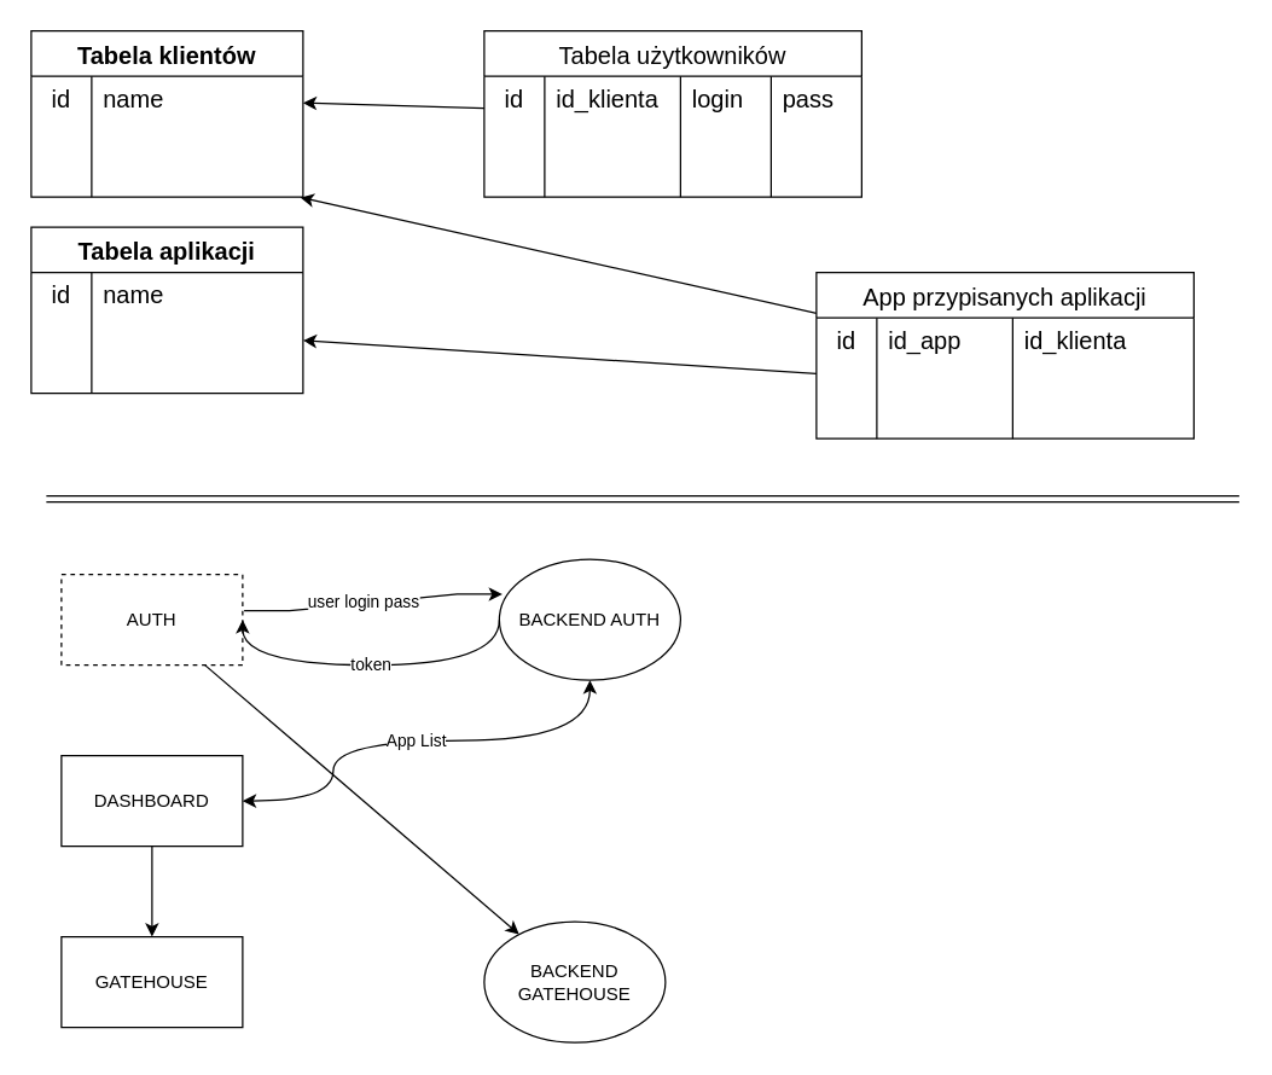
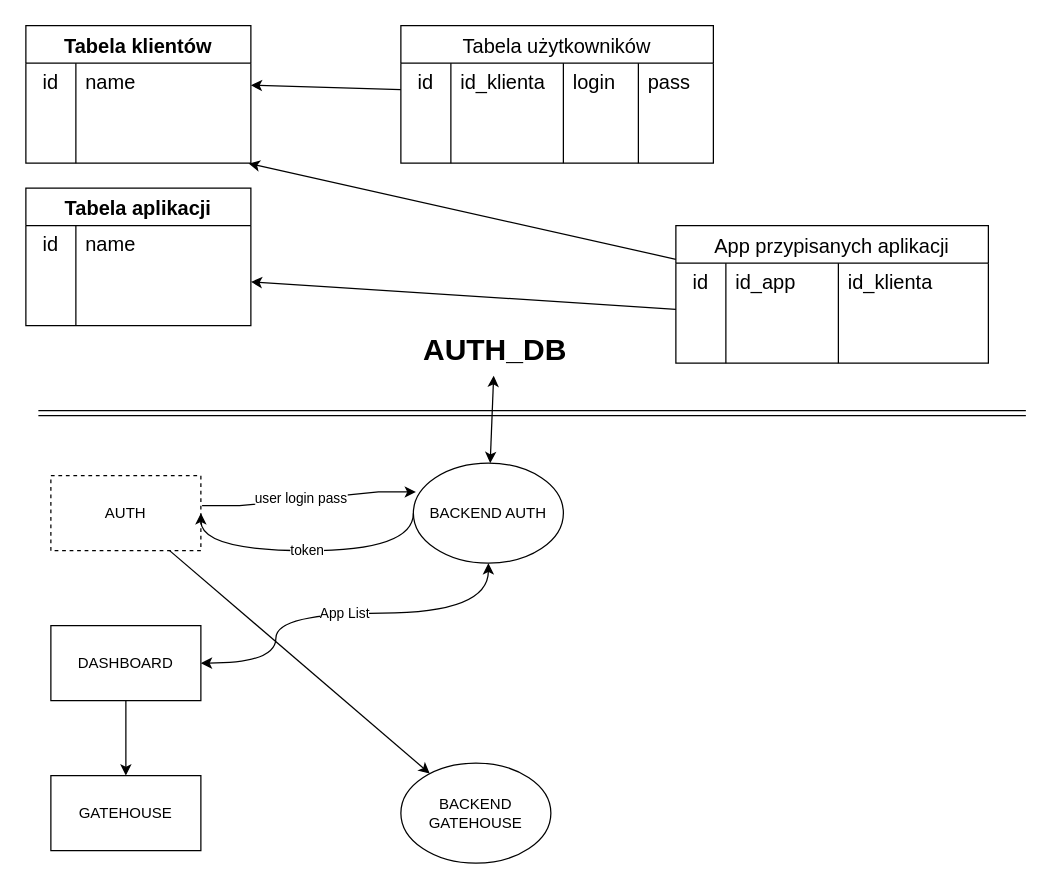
  <mxCell id="0" />
  <mxCell id="1" parent="0" />
  <mxCell id="2" value="Tabela klientów" style="shape=table;startSize=30;container=1;collapsible=0;childLayout=tableLayout;fixedRows=1;rowLines=0;fontStyle=1;strokeColor=default;fontSize=16;" vertex="1" parent="1"><mxGeometry x="20" y="20" width="180" height="110" as="geometry" /></mxCell>
  <mxCell id="3" value="" style="shape=tableRow;horizontal=0;startSize=0;swimlaneHead=0;swimlaneBody=0;top=0;left=0;bottom=0;right=0;collapsible=0;dropTarget=0;fillColor=none;points=[[0,0.5],[1,0.5]];portConstraint=eastwest;strokeColor=inherit;fontSize=16;" vertex="1" parent="2"><mxGeometry y="30" width="180" height="30" as="geometry" /></mxCell>
  <mxCell id="4" value="id" style="shape=partialRectangle;html=1;whiteSpace=wrap;connectable=0;fillColor=none;top=0;left=0;bottom=0;right=0;overflow=hidden;pointerEvents=1;strokeColor=inherit;fontSize=16;" vertex="1" parent="3"><mxGeometry width="40" height="30" as="geometry"><mxRectangle width="40" height="30" as="alternateBounds" /></mxGeometry></mxCell>
  <mxCell id="5" value="name" style="shape=partialRectangle;html=1;whiteSpace=wrap;connectable=0;fillColor=none;top=0;left=0;bottom=0;right=0;align=left;spacingLeft=6;overflow=hidden;strokeColor=inherit;fontSize=16;" vertex="1" parent="3"><mxGeometry x="40" width="140" height="30" as="geometry"><mxRectangle width="140" height="30" as="alternateBounds" /></mxGeometry></mxCell>
  <mxCell id="6" value="" style="shape=tableRow;horizontal=0;startSize=0;swimlaneHead=0;swimlaneBody=0;top=0;left=0;bottom=0;right=0;collapsible=0;dropTarget=0;fillColor=none;points=[[0,0.5],[1,0.5]];portConstraint=eastwest;strokeColor=inherit;fontSize=16;" vertex="1" parent="2"><mxGeometry y="60" width="180" height="30" as="geometry" /></mxCell>
  <mxCell id="7" value="" style="shape=partialRectangle;html=1;whiteSpace=wrap;connectable=0;fillColor=none;top=0;left=0;bottom=0;right=0;overflow=hidden;strokeColor=inherit;fontSize=16;" vertex="1" parent="6"><mxGeometry width="40" height="30" as="geometry"><mxRectangle width="40" height="30" as="alternateBounds" /></mxGeometry></mxCell>
  <mxCell id="8" value="" style="shape=partialRectangle;html=1;whiteSpace=wrap;connectable=0;fillColor=none;top=0;left=0;bottom=0;right=0;align=left;spacingLeft=6;overflow=hidden;strokeColor=inherit;fontSize=16;" vertex="1" parent="6"><mxGeometry x="40" width="140" height="30" as="geometry"><mxRectangle width="140" height="30" as="alternateBounds" /></mxGeometry></mxCell>
  <mxCell id="9" value="" style="shape=tableRow;horizontal=0;startSize=0;swimlaneHead=0;swimlaneBody=0;top=0;left=0;bottom=0;right=0;collapsible=0;dropTarget=0;fillColor=none;points=[[0,0.5],[1,0.5]];portConstraint=eastwest;strokeColor=inherit;fontSize=16;" vertex="1" parent="2"><mxGeometry y="90" width="180" height="20" as="geometry" /></mxCell>
  <mxCell id="10" value="" style="shape=partialRectangle;html=1;whiteSpace=wrap;connectable=0;fillColor=none;top=0;left=0;bottom=0;right=0;overflow=hidden;strokeColor=inherit;fontSize=16;" vertex="1" parent="9"><mxGeometry width="40" height="20" as="geometry"><mxRectangle width="40" height="20" as="alternateBounds" /></mxGeometry></mxCell>
  <mxCell id="11" value="" style="shape=partialRectangle;html=1;whiteSpace=wrap;connectable=0;fillColor=none;top=0;left=0;bottom=0;right=0;align=left;spacingLeft=6;overflow=hidden;strokeColor=inherit;fontSize=16;" vertex="1" parent="9"><mxGeometry x="40" width="140" height="20" as="geometry"><mxRectangle width="140" height="20" as="alternateBounds" /></mxGeometry></mxCell>
  <mxCell id="12" style="edgeStyle=none;rounded=0;orthogonalLoop=1;jettySize=auto;html=1;" edge="1" parent="1" source="13" target="3"><mxGeometry relative="1" as="geometry" /></mxCell>
  <mxCell id="13" value="Tabela użytkowników" style="shape=table;startSize=30;container=1;collapsible=0;childLayout=tableLayout;fixedRows=1;rowLines=0;fontStyle=0;strokeColor=default;fontSize=16;" vertex="1" parent="1"><mxGeometry x="320" y="20" width="250" height="110" as="geometry" /></mxCell>
  <mxCell id="14" value="" style="shape=tableRow;horizontal=0;startSize=0;swimlaneHead=0;swimlaneBody=0;top=0;left=0;bottom=0;right=0;collapsible=0;dropTarget=0;fillColor=none;points=[[0,0.5],[1,0.5]];portConstraint=eastwest;strokeColor=inherit;fontSize=16;" vertex="1" parent="13"><mxGeometry y="30" width="250" height="30" as="geometry" /></mxCell>
  <mxCell id="15" value="id" style="shape=partialRectangle;html=1;whiteSpace=wrap;connectable=0;fillColor=none;top=0;left=0;bottom=0;right=0;overflow=hidden;pointerEvents=1;strokeColor=inherit;fontSize=16;" vertex="1" parent="14"><mxGeometry width="40" height="30" as="geometry"><mxRectangle width="40" height="30" as="alternateBounds" /></mxGeometry></mxCell>
  <mxCell id="16" value="id_klienta" style="shape=partialRectangle;html=1;whiteSpace=wrap;connectable=0;fillColor=none;top=0;left=0;bottom=0;right=0;align=left;spacingLeft=6;overflow=hidden;strokeColor=inherit;fontSize=16;" vertex="1" parent="14"><mxGeometry x="40" width="90" height="30" as="geometry"><mxRectangle width="90" height="30" as="alternateBounds" /></mxGeometry></mxCell>
  <mxCell id="17" value="login" style="shape=partialRectangle;html=1;whiteSpace=wrap;connectable=0;fillColor=none;top=0;left=0;bottom=0;right=0;align=left;spacingLeft=6;overflow=hidden;strokeColor=inherit;fontSize=16;" vertex="1" parent="14"><mxGeometry x="130" width="60" height="30" as="geometry"><mxRectangle width="60" height="30" as="alternateBounds" /></mxGeometry></mxCell>
  <mxCell id="18" value="pass" style="shape=partialRectangle;html=1;whiteSpace=wrap;connectable=0;fillColor=none;top=0;left=0;bottom=0;right=0;align=left;spacingLeft=6;overflow=hidden;strokeColor=inherit;fontSize=16;" vertex="1" parent="14"><mxGeometry x="190" width="60" height="30" as="geometry"><mxRectangle width="60" height="30" as="alternateBounds" /></mxGeometry></mxCell>
  <mxCell id="19" value="" style="shape=tableRow;horizontal=0;startSize=0;swimlaneHead=0;swimlaneBody=0;top=0;left=0;bottom=0;right=0;collapsible=0;dropTarget=0;fillColor=none;points=[[0,0.5],[1,0.5]];portConstraint=eastwest;strokeColor=inherit;fontSize=16;" vertex="1" parent="13"><mxGeometry y="60" width="250" height="30" as="geometry" /></mxCell>
  <mxCell id="20" value="" style="shape=partialRectangle;html=1;whiteSpace=wrap;connectable=0;fillColor=none;top=0;left=0;bottom=0;right=0;overflow=hidden;strokeColor=inherit;fontSize=16;" vertex="1" parent="19"><mxGeometry width="40" height="30" as="geometry"><mxRectangle width="40" height="30" as="alternateBounds" /></mxGeometry></mxCell>
  <mxCell id="21" style="shape=partialRectangle;html=1;whiteSpace=wrap;connectable=0;fillColor=none;top=0;left=0;bottom=0;right=0;align=left;spacingLeft=6;overflow=hidden;strokeColor=inherit;fontSize=16;" vertex="1" parent="19"><mxGeometry x="40" width="90" height="30" as="geometry"><mxRectangle width="90" height="30" as="alternateBounds" /></mxGeometry></mxCell>
  <mxCell id="22" value="" style="shape=partialRectangle;html=1;whiteSpace=wrap;connectable=0;fillColor=none;top=0;left=0;bottom=0;right=0;align=left;spacingLeft=6;overflow=hidden;strokeColor=inherit;fontSize=16;" vertex="1" parent="19"><mxGeometry x="130" width="60" height="30" as="geometry"><mxRectangle width="60" height="30" as="alternateBounds" /></mxGeometry></mxCell>
  <mxCell id="23" style="shape=partialRectangle;html=1;whiteSpace=wrap;connectable=0;fillColor=none;top=0;left=0;bottom=0;right=0;align=left;spacingLeft=6;overflow=hidden;strokeColor=inherit;fontSize=16;" vertex="1" parent="19"><mxGeometry x="190" width="60" height="30" as="geometry"><mxRectangle width="60" height="30" as="alternateBounds" /></mxGeometry></mxCell>
  <mxCell id="24" value="" style="shape=tableRow;horizontal=0;startSize=0;swimlaneHead=0;swimlaneBody=0;top=0;left=0;bottom=0;right=0;collapsible=0;dropTarget=0;fillColor=none;points=[[0,0.5],[1,0.5]];portConstraint=eastwest;strokeColor=inherit;fontSize=16;" vertex="1" parent="13"><mxGeometry y="90" width="250" height="20" as="geometry" /></mxCell>
  <mxCell id="25" value="" style="shape=partialRectangle;html=1;whiteSpace=wrap;connectable=0;fillColor=none;top=0;left=0;bottom=0;right=0;overflow=hidden;strokeColor=inherit;fontSize=16;" vertex="1" parent="24"><mxGeometry width="40" height="20" as="geometry"><mxRectangle width="40" height="20" as="alternateBounds" /></mxGeometry></mxCell>
  <mxCell id="26" style="shape=partialRectangle;html=1;whiteSpace=wrap;connectable=0;fillColor=none;top=0;left=0;bottom=0;right=0;align=left;spacingLeft=6;overflow=hidden;strokeColor=inherit;fontSize=16;" vertex="1" parent="24"><mxGeometry x="40" width="90" height="20" as="geometry"><mxRectangle width="90" height="20" as="alternateBounds" /></mxGeometry></mxCell>
  <mxCell id="27" value="" style="shape=partialRectangle;html=1;whiteSpace=wrap;connectable=0;fillColor=none;top=0;left=0;bottom=0;right=0;align=left;spacingLeft=6;overflow=hidden;strokeColor=inherit;fontSize=16;" vertex="1" parent="24"><mxGeometry x="130" width="60" height="20" as="geometry"><mxRectangle width="60" height="20" as="alternateBounds" /></mxGeometry></mxCell>
  <mxCell id="28" style="shape=partialRectangle;html=1;whiteSpace=wrap;connectable=0;fillColor=none;top=0;left=0;bottom=0;right=0;align=left;spacingLeft=6;overflow=hidden;strokeColor=inherit;fontSize=16;" vertex="1" parent="24"><mxGeometry x="190" width="60" height="20" as="geometry"><mxRectangle width="60" height="20" as="alternateBounds" /></mxGeometry></mxCell>
  <mxCell id="29" value="Tabela aplikacji" style="shape=table;startSize=30;container=1;collapsible=0;childLayout=tableLayout;fixedRows=1;rowLines=0;fontStyle=1;strokeColor=default;fontSize=16;" vertex="1" parent="1"><mxGeometry x="20" y="150" width="180" height="110" as="geometry" /></mxCell>
  <mxCell id="30" value="" style="shape=tableRow;horizontal=0;startSize=0;swimlaneHead=0;swimlaneBody=0;top=0;left=0;bottom=0;right=0;collapsible=0;dropTarget=0;fillColor=none;points=[[0,0.5],[1,0.5]];portConstraint=eastwest;strokeColor=inherit;fontSize=16;" vertex="1" parent="29"><mxGeometry y="30" width="180" height="30" as="geometry" /></mxCell>
  <mxCell id="31" value="id" style="shape=partialRectangle;html=1;whiteSpace=wrap;connectable=0;fillColor=none;top=0;left=0;bottom=0;right=0;overflow=hidden;pointerEvents=1;strokeColor=inherit;fontSize=16;" vertex="1" parent="30"><mxGeometry width="40" height="30" as="geometry"><mxRectangle width="40" height="30" as="alternateBounds" /></mxGeometry></mxCell>
  <mxCell id="32" value="name" style="shape=partialRectangle;html=1;whiteSpace=wrap;connectable=0;fillColor=none;top=0;left=0;bottom=0;right=0;align=left;spacingLeft=6;overflow=hidden;strokeColor=inherit;fontSize=16;" vertex="1" parent="30"><mxGeometry x="40" width="140" height="30" as="geometry"><mxRectangle width="140" height="30" as="alternateBounds" /></mxGeometry></mxCell>
  <mxCell id="33" value="" style="shape=tableRow;horizontal=0;startSize=0;swimlaneHead=0;swimlaneBody=0;top=0;left=0;bottom=0;right=0;collapsible=0;dropTarget=0;fillColor=none;points=[[0,0.5],[1,0.5]];portConstraint=eastwest;strokeColor=inherit;fontSize=16;" vertex="1" parent="29"><mxGeometry y="60" width="180" height="30" as="geometry" /></mxCell>
  <mxCell id="34" value="" style="shape=partialRectangle;html=1;whiteSpace=wrap;connectable=0;fillColor=none;top=0;left=0;bottom=0;right=0;overflow=hidden;strokeColor=inherit;fontSize=16;" vertex="1" parent="33"><mxGeometry width="40" height="30" as="geometry"><mxRectangle width="40" height="30" as="alternateBounds" /></mxGeometry></mxCell>
  <mxCell id="35" value="" style="shape=partialRectangle;html=1;whiteSpace=wrap;connectable=0;fillColor=none;top=0;left=0;bottom=0;right=0;align=left;spacingLeft=6;overflow=hidden;strokeColor=inherit;fontSize=16;" vertex="1" parent="33"><mxGeometry x="40" width="140" height="30" as="geometry"><mxRectangle width="140" height="30" as="alternateBounds" /></mxGeometry></mxCell>
  <mxCell id="36" value="" style="shape=tableRow;horizontal=0;startSize=0;swimlaneHead=0;swimlaneBody=0;top=0;left=0;bottom=0;right=0;collapsible=0;dropTarget=0;fillColor=none;points=[[0,0.5],[1,0.5]];portConstraint=eastwest;strokeColor=inherit;fontSize=16;" vertex="1" parent="29"><mxGeometry y="90" width="180" height="20" as="geometry" /></mxCell>
  <mxCell id="37" value="" style="shape=partialRectangle;html=1;whiteSpace=wrap;connectable=0;fillColor=none;top=0;left=0;bottom=0;right=0;overflow=hidden;strokeColor=inherit;fontSize=16;" vertex="1" parent="36"><mxGeometry width="40" height="20" as="geometry"><mxRectangle width="40" height="20" as="alternateBounds" /></mxGeometry></mxCell>
  <mxCell id="38" value="" style="shape=partialRectangle;html=1;whiteSpace=wrap;connectable=0;fillColor=none;top=0;left=0;bottom=0;right=0;align=left;spacingLeft=6;overflow=hidden;strokeColor=inherit;fontSize=16;" vertex="1" parent="36"><mxGeometry x="40" width="140" height="20" as="geometry"><mxRectangle width="140" height="20" as="alternateBounds" /></mxGeometry></mxCell>
  <mxCell id="39" style="edgeStyle=none;rounded=0;orthogonalLoop=1;jettySize=auto;html=1;entryX=0.99;entryY=1.014;entryDx=0;entryDy=0;entryPerimeter=0;" edge="1" parent="1" source="40" target="9"><mxGeometry relative="1" as="geometry" /></mxCell>
  <mxCell id="40" value="App przypisanych aplikacji" style="shape=table;startSize=30;container=1;collapsible=0;childLayout=tableLayout;fixedRows=1;rowLines=0;fontStyle=0;strokeColor=default;fontSize=16;" vertex="1" parent="1"><mxGeometry x="540" y="180" width="250.0" height="110" as="geometry" /></mxCell>
  <mxCell id="41" value="" style="shape=tableRow;horizontal=0;startSize=0;swimlaneHead=0;swimlaneBody=0;top=0;left=0;bottom=0;right=0;collapsible=0;dropTarget=0;fillColor=none;points=[[0,0.5],[1,0.5]];portConstraint=eastwest;strokeColor=inherit;fontSize=16;" vertex="1" parent="40"><mxGeometry y="30" width="250.0" height="30" as="geometry" /></mxCell>
  <mxCell id="42" value="id" style="shape=partialRectangle;html=1;whiteSpace=wrap;connectable=0;fillColor=none;top=0;left=0;bottom=0;right=0;overflow=hidden;pointerEvents=1;strokeColor=inherit;fontSize=16;" vertex="1" parent="41"><mxGeometry width="40" height="30" as="geometry"><mxRectangle width="40" height="30" as="alternateBounds" /></mxGeometry></mxCell>
  <mxCell id="43" value="id_app" style="shape=partialRectangle;html=1;whiteSpace=wrap;connectable=0;fillColor=none;top=0;left=0;bottom=0;right=0;align=left;spacingLeft=6;overflow=hidden;strokeColor=inherit;fontSize=16;" vertex="1" parent="41"><mxGeometry x="40" width="90" height="30" as="geometry"><mxRectangle width="90" height="30" as="alternateBounds" /></mxGeometry></mxCell>
  <mxCell id="44" value="id_klienta" style="shape=partialRectangle;html=1;whiteSpace=wrap;connectable=0;fillColor=none;top=0;left=0;bottom=0;right=0;align=left;spacingLeft=6;overflow=hidden;strokeColor=inherit;fontSize=16;" vertex="1" parent="41"><mxGeometry x="130" width="120" height="30" as="geometry"><mxRectangle width="120" height="30" as="alternateBounds" /></mxGeometry></mxCell>
  <mxCell id="45" value="" style="shape=tableRow;horizontal=0;startSize=0;swimlaneHead=0;swimlaneBody=0;top=0;left=0;bottom=0;right=0;collapsible=0;dropTarget=0;fillColor=none;points=[[0,0.5],[1,0.5]];portConstraint=eastwest;strokeColor=inherit;fontSize=16;" vertex="1" parent="40"><mxGeometry y="60" width="250.0" height="30" as="geometry" /></mxCell>
  <mxCell id="46" value="" style="shape=partialRectangle;html=1;whiteSpace=wrap;connectable=0;fillColor=none;top=0;left=0;bottom=0;right=0;overflow=hidden;strokeColor=inherit;fontSize=16;" vertex="1" parent="45"><mxGeometry width="40" height="30" as="geometry"><mxRectangle width="40" height="30" as="alternateBounds" /></mxGeometry></mxCell>
  <mxCell id="47" style="shape=partialRectangle;html=1;whiteSpace=wrap;connectable=0;fillColor=none;top=0;left=0;bottom=0;right=0;align=left;spacingLeft=6;overflow=hidden;strokeColor=inherit;fontSize=16;" vertex="1" parent="45"><mxGeometry x="40" width="90" height="30" as="geometry"><mxRectangle width="90" height="30" as="alternateBounds" /></mxGeometry></mxCell>
  <mxCell id="48" value="" style="shape=partialRectangle;html=1;whiteSpace=wrap;connectable=0;fillColor=none;top=0;left=0;bottom=0;right=0;align=left;spacingLeft=6;overflow=hidden;strokeColor=inherit;fontSize=16;" vertex="1" parent="45"><mxGeometry x="130" width="120" height="30" as="geometry"><mxRectangle width="120" height="30" as="alternateBounds" /></mxGeometry></mxCell>
  <mxCell id="49" value="" style="shape=tableRow;horizontal=0;startSize=0;swimlaneHead=0;swimlaneBody=0;top=0;left=0;bottom=0;right=0;collapsible=0;dropTarget=0;fillColor=none;points=[[0,0.5],[1,0.5]];portConstraint=eastwest;strokeColor=inherit;fontSize=16;" vertex="1" parent="40"><mxGeometry y="90" width="250.0" height="20" as="geometry" /></mxCell>
  <mxCell id="50" value="" style="shape=partialRectangle;html=1;whiteSpace=wrap;connectable=0;fillColor=none;top=0;left=0;bottom=0;right=0;overflow=hidden;strokeColor=inherit;fontSize=16;" vertex="1" parent="49"><mxGeometry width="40" height="20" as="geometry"><mxRectangle width="40" height="20" as="alternateBounds" /></mxGeometry></mxCell>
  <mxCell id="51" style="shape=partialRectangle;html=1;whiteSpace=wrap;connectable=0;fillColor=none;top=0;left=0;bottom=0;right=0;align=left;spacingLeft=6;overflow=hidden;strokeColor=inherit;fontSize=16;" vertex="1" parent="49"><mxGeometry x="40" width="90" height="20" as="geometry"><mxRectangle width="90" height="20" as="alternateBounds" /></mxGeometry></mxCell>
  <mxCell id="52" value="" style="shape=partialRectangle;html=1;whiteSpace=wrap;connectable=0;fillColor=none;top=0;left=0;bottom=0;right=0;align=left;spacingLeft=6;overflow=hidden;strokeColor=inherit;fontSize=16;" vertex="1" parent="49"><mxGeometry x="130" width="120" height="20" as="geometry"><mxRectangle width="120" height="20" as="alternateBounds" /></mxGeometry></mxCell>
  <mxCell id="53" style="edgeStyle=none;rounded=0;orthogonalLoop=1;jettySize=auto;html=1;entryX=1;entryY=0.5;entryDx=0;entryDy=0;" edge="1" parent="1" source="45" target="33"><mxGeometry relative="1" as="geometry" /></mxCell>
+ <mxCell id="54" value="AUTH_DB" style="text;strokeColor=none;fillColor=none;html=1;fontSize=24;fontStyle=1;verticalAlign=middle;align=center;" vertex="1" parent="1"><mxGeometry x="320" y="260" width="150" height="40" as="geometry" /></mxCell>
  <mxCell id="55" style="edgeStyle=entityRelationEdgeStyle;rounded=0;orthogonalLoop=1;jettySize=auto;html=1;entryX=0.017;entryY=0.288;entryDx=0;entryDy=0;entryPerimeter=0;exitX=1.008;exitY=0.401;exitDx=0;exitDy=0;exitPerimeter=0;startArrow=none;startFill=0;" edge="1" parent="1" source="58" target="61"><mxGeometry relative="1" as="geometry" /></mxCell>
  <mxCell id="56" value="user login pass" style="edgeLabel;html=1;align=center;verticalAlign=middle;resizable=0;points=[];" vertex="1" connectable="0" parent="55"><mxGeometry x="-0.083" y="2" relative="1" as="geometry"><mxPoint as="offset" /></mxGeometry></mxCell>
  <mxCell id="57" style="edgeStyle=none;rounded=0;orthogonalLoop=1;jettySize=auto;html=1;" edge="1" parent="1" source="58" target="67"><mxGeometry relative="1" as="geometry" /></mxCell>
  <mxCell id="58" value="AUTH" style="rounded=0;whiteSpace=wrap;html=1;dashed=1;" vertex="1" parent="1"><mxGeometry x="40" y="380" width="120" height="60" as="geometry" /></mxCell>
+ <mxCell id="59" style="edgeStyle=none;rounded=0;orthogonalLoop=1;jettySize=auto;html=1;startArrow=classic;startFill=1;" edge="1" parent="1" source="61" target="54"><mxGeometry relative="1" as="geometry" /></mxCell>
  <mxCell id="60" value="token" style="edgeStyle=orthogonalEdgeStyle;rounded=0;orthogonalLoop=1;jettySize=auto;html=1;entryX=1;entryY=0.5;entryDx=0;entryDy=0;strokeColor=default;curved=1;exitX=0;exitY=0.5;exitDx=0;exitDy=0;startArrow=none;startFill=0;" edge="1" parent="1" source="61" target="58"><mxGeometry relative="1" as="geometry"><Array as="points"><mxPoint x="330" y="440" /><mxPoint x="160" y="440" /></Array></mxGeometry></mxCell>
  <mxCell id="61" value="BACKEND AUTH" style="ellipse;whiteSpace=wrap;html=1;" vertex="1" parent="1"><mxGeometry x="330" y="370" width="120" height="80" as="geometry" /></mxCell>
  <mxCell id="62" value="App List" style="rounded=0;orthogonalLoop=1;jettySize=auto;html=1;strokeColor=default;edgeStyle=orthogonalEdgeStyle;curved=1;startArrow=classic;startFill=1;exitX=1;exitY=0.5;exitDx=0;exitDy=0;" edge="1" parent="1" source="64" target="61"><mxGeometry relative="1" as="geometry"><Array as="points"><mxPoint x="220" y="530" /><mxPoint x="220" y="490" /><mxPoint x="390" y="490" /></Array></mxGeometry></mxCell>
  <mxCell id="63" style="edgeStyle=none;rounded=0;orthogonalLoop=1;jettySize=auto;html=1;entryX=0.5;entryY=0;entryDx=0;entryDy=0;" edge="1" parent="1" source="64" target="66"><mxGeometry relative="1" as="geometry" /></mxCell>
  <mxCell id="64" value="DASHBOARD" style="rounded=0;whiteSpace=wrap;html=1;" vertex="1" parent="1"><mxGeometry x="40" y="500" width="120" height="60" as="geometry" /></mxCell>
  <mxCell id="65" value="" style="shape=link;html=1;rounded=0;" edge="1" parent="1"><mxGeometry width="100" relative="1" as="geometry"><mxPoint x="30" y="330" as="sourcePoint" /><mxPoint x="820" y="330" as="targetPoint" /></mxGeometry></mxCell>
  <mxCell id="66" value="GATEHOUSE" style="rounded=0;whiteSpace=wrap;html=1;" vertex="1" parent="1"><mxGeometry x="40" y="620" width="120" height="60" as="geometry" /></mxCell>
  <mxCell id="67" value="BACKEND GATEHOUSE" style="ellipse;whiteSpace=wrap;html=1;" vertex="1" parent="1"><mxGeometry x="320" y="610" width="120" height="80" as="geometry" /></mxCell>
